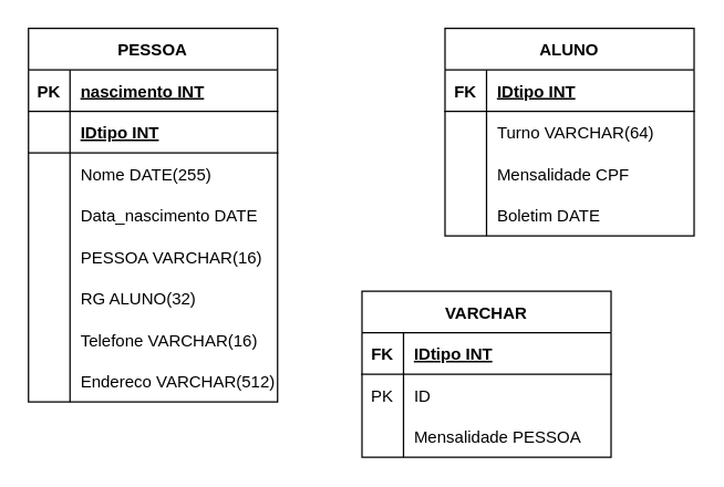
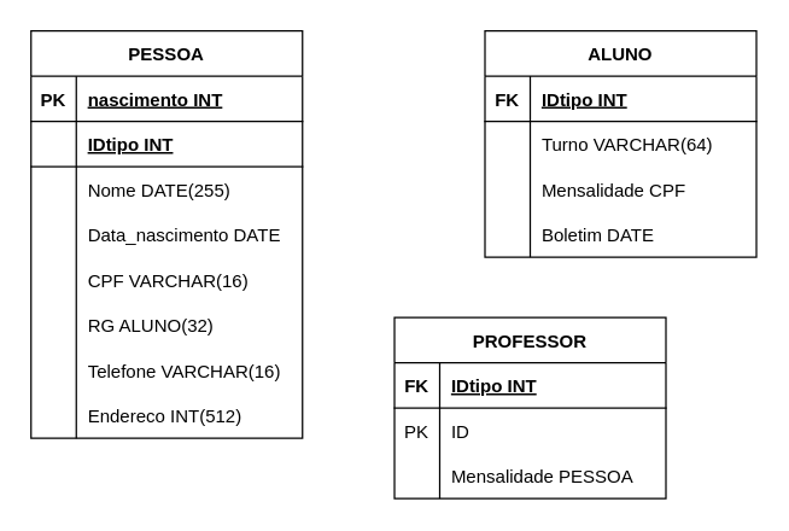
  <mxCell id="0" />
  <mxCell id="1" parent="0" />
  <mxCell id="2" value="PESSOA" style="shape=table;startSize=30;container=1;collapsible=1;childLayout=tableLayout;fixedRows=1;rowLines=0;fontStyle=1;align=center;resizeLast=1;" vertex="1" parent="1"><mxGeometry x="20" y="20" width="180" height="270" as="geometry" /></mxCell>
  <mxCell id="3" value="" style="shape=tableRow;horizontal=0;startSize=0;swimlaneHead=0;swimlaneBody=0;fillColor=none;collapsible=0;dropTarget=0;points=[[0,0.5],[1,0.5]];portConstraint=eastwest;top=0;left=0;right=0;bottom=1;" vertex="1" parent="2"><mxGeometry y="30" width="180" height="30" as="geometry" /></mxCell>
  <mxCell id="4" value="PK" style="shape=partialRectangle;connectable=0;fillColor=none;top=0;left=0;bottom=0;right=0;fontStyle=1;overflow=hidden;" vertex="1" parent="3"><mxGeometry width="30" height="30" as="geometry"><mxRectangle width="30" height="30" as="alternateBounds" /></mxGeometry></mxCell>
  <mxCell id="5" value="nascimento INT" style="shape=partialRectangle;connectable=0;fillColor=none;top=0;left=0;bottom=0;right=0;align=left;spacingLeft=6;fontStyle=5;overflow=hidden;" vertex="1" parent="3"><mxGeometry x="30" width="150" height="30" as="geometry"><mxRectangle width="150" height="30" as="alternateBounds" /></mxGeometry></mxCell>
  <mxCell id="6" value="" style="shape=tableRow;horizontal=0;startSize=0;swimlaneHead=0;swimlaneBody=0;fillColor=none;collapsible=0;dropTarget=0;points=[[0,0.5],[1,0.5]];portConstraint=eastwest;top=0;left=0;right=0;bottom=1;" vertex="1" parent="2"><mxGeometry y="60" width="180" height="30" as="geometry" /></mxCell>
  <mxCell id="7" value="" style="shape=partialRectangle;connectable=0;fillColor=none;top=0;left=0;bottom=0;right=0;fontStyle=1;overflow=hidden;" vertex="1" parent="6"><mxGeometry width="30" height="30" as="geometry"><mxRectangle width="30" height="30" as="alternateBounds" /></mxGeometry></mxCell>
  <mxCell id="8" value="IDtipo INT" style="shape=partialRectangle;connectable=0;fillColor=none;top=0;left=0;bottom=0;right=0;align=left;spacingLeft=6;fontStyle=5;overflow=hidden;" vertex="1" parent="6"><mxGeometry x="30" width="150" height="30" as="geometry"><mxRectangle width="150" height="30" as="alternateBounds" /></mxGeometry></mxCell>
  <mxCell id="9" value="" style="shape=tableRow;horizontal=0;startSize=0;swimlaneHead=0;swimlaneBody=0;fillColor=none;collapsible=0;dropTarget=0;points=[[0,0.5],[1,0.5]];portConstraint=eastwest;top=0;left=0;right=0;bottom=0;" vertex="1" parent="2"><mxGeometry y="90" width="180" height="30" as="geometry" /></mxCell>
  <mxCell id="10" value="" style="shape=partialRectangle;connectable=0;fillColor=none;top=0;left=0;bottom=0;right=0;editable=1;overflow=hidden;" vertex="1" parent="9"><mxGeometry width="30" height="30" as="geometry"><mxRectangle width="30" height="30" as="alternateBounds" /></mxGeometry></mxCell>
  <mxCell id="11" value="Nome DATE(255)" style="shape=partialRectangle;connectable=0;fillColor=none;top=0;left=0;bottom=0;right=0;align=left;spacingLeft=6;overflow=hidden;" vertex="1" parent="9"><mxGeometry x="30" width="150" height="30" as="geometry"><mxRectangle width="150" height="30" as="alternateBounds" /></mxGeometry></mxCell>
  <mxCell id="12" value="" style="shape=tableRow;horizontal=0;startSize=0;swimlaneHead=0;swimlaneBody=0;fillColor=none;collapsible=0;dropTarget=0;points=[[0,0.5],[1,0.5]];portConstraint=eastwest;top=0;left=0;right=0;bottom=0;" vertex="1" parent="2"><mxGeometry y="120" width="180" height="30" as="geometry" /></mxCell>
  <mxCell id="13" value="" style="shape=partialRectangle;connectable=0;fillColor=none;top=0;left=0;bottom=0;right=0;editable=1;overflow=hidden;" vertex="1" parent="12"><mxGeometry width="30" height="30" as="geometry"><mxRectangle width="30" height="30" as="alternateBounds" /></mxGeometry></mxCell>
  <mxCell id="14" value="Data_nascimento DATE" style="shape=partialRectangle;connectable=0;fillColor=none;top=0;left=0;bottom=0;right=0;align=left;spacingLeft=6;overflow=hidden;" vertex="1" parent="12"><mxGeometry x="30" width="150" height="30" as="geometry"><mxRectangle width="150" height="30" as="alternateBounds" /></mxGeometry></mxCell>
  <mxCell id="15" value="" style="shape=tableRow;horizontal=0;startSize=0;swimlaneHead=0;swimlaneBody=0;fillColor=none;collapsible=0;dropTarget=0;points=[[0,0.5],[1,0.5]];portConstraint=eastwest;top=0;left=0;right=0;bottom=0;" vertex="1" parent="2"><mxGeometry y="150" width="180" height="30" as="geometry" /></mxCell>
  <mxCell id="16" value="" style="shape=partialRectangle;connectable=0;fillColor=none;top=0;left=0;bottom=0;right=0;editable=1;overflow=hidden;" vertex="1" parent="15"><mxGeometry width="30" height="30" as="geometry"><mxRectangle width="30" height="30" as="alternateBounds" /></mxGeometry></mxCell>
- <mxCell id="17" value="PESSOA VARCHAR(16)" style="shape=partialRectangle;connectable=0;fillColor=none;top=0;left=0;bottom=0;right=0;align=left;spacingLeft=6;overflow=hidden;" vertex="1" parent="15"><mxGeometry x="30" width="150" height="30" as="geometry"><mxRectangle width="150" height="30" as="alternateBounds" /></mxGeometry></mxCell>
+ <mxCell id="17" value="CPF VARCHAR(16)" style="shape=partialRectangle;connectable=0;fillColor=none;top=0;left=0;bottom=0;right=0;align=left;spacingLeft=6;overflow=hidden;" vertex="1" parent="15"><mxGeometry x="30" width="150" height="30" as="geometry"><mxRectangle width="150" height="30" as="alternateBounds" /></mxGeometry></mxCell>
  <mxCell id="18" value="" style="shape=tableRow;horizontal=0;startSize=0;swimlaneHead=0;swimlaneBody=0;fillColor=none;collapsible=0;dropTarget=0;points=[[0,0.5],[1,0.5]];portConstraint=eastwest;top=0;left=0;right=0;bottom=0;" vertex="1" parent="2"><mxGeometry y="180" width="180" height="30" as="geometry" /></mxCell>
  <mxCell id="19" value="" style="shape=partialRectangle;connectable=0;fillColor=none;top=0;left=0;bottom=0;right=0;editable=1;overflow=hidden;" vertex="1" parent="18"><mxGeometry width="30" height="30" as="geometry"><mxRectangle width="30" height="30" as="alternateBounds" /></mxGeometry></mxCell>
  <mxCell id="20" value="RG ALUNO(32)" style="shape=partialRectangle;connectable=0;fillColor=none;top=0;left=0;bottom=0;right=0;align=left;spacingLeft=6;overflow=hidden;" vertex="1" parent="18"><mxGeometry x="30" width="150" height="30" as="geometry"><mxRectangle width="150" height="30" as="alternateBounds" /></mxGeometry></mxCell>
  <mxCell id="21" value="" style="shape=tableRow;horizontal=0;startSize=0;swimlaneHead=0;swimlaneBody=0;fillColor=none;collapsible=0;dropTarget=0;points=[[0,0.5],[1,0.5]];portConstraint=eastwest;top=0;left=0;right=0;bottom=0;" vertex="1" parent="2"><mxGeometry y="210" width="180" height="30" as="geometry" /></mxCell>
  <mxCell id="22" value="" style="shape=partialRectangle;connectable=0;fillColor=none;top=0;left=0;bottom=0;right=0;editable=1;overflow=hidden;" vertex="1" parent="21"><mxGeometry width="30" height="30" as="geometry"><mxRectangle width="30" height="30" as="alternateBounds" /></mxGeometry></mxCell>
  <mxCell id="23" value="Telefone VARCHAR(16)" style="shape=partialRectangle;connectable=0;fillColor=none;top=0;left=0;bottom=0;right=0;align=left;spacingLeft=6;overflow=hidden;" vertex="1" parent="21"><mxGeometry x="30" width="150" height="30" as="geometry"><mxRectangle width="150" height="30" as="alternateBounds" /></mxGeometry></mxCell>
  <mxCell id="24" value="" style="shape=tableRow;horizontal=0;startSize=0;swimlaneHead=0;swimlaneBody=0;fillColor=none;collapsible=0;dropTarget=0;points=[[0,0.5],[1,0.5]];portConstraint=eastwest;top=0;left=0;right=0;bottom=0;" vertex="1" parent="2"><mxGeometry y="240" width="180" height="30" as="geometry" /></mxCell>
  <mxCell id="25" value="" style="shape=partialRectangle;connectable=0;fillColor=none;top=0;left=0;bottom=0;right=0;editable=1;overflow=hidden;" vertex="1" parent="24"><mxGeometry width="30" height="30" as="geometry"><mxRectangle width="30" height="30" as="alternateBounds" /></mxGeometry></mxCell>
- <mxCell id="26" value="Endereco VARCHAR(512)" style="shape=partialRectangle;connectable=0;fillColor=none;top=0;left=0;bottom=0;right=0;align=left;spacingLeft=6;overflow=hidden;" vertex="1" parent="24"><mxGeometry x="30" width="150" height="30" as="geometry"><mxRectangle width="150" height="30" as="alternateBounds" /></mxGeometry></mxCell>
+ <mxCell id="26" value="Endereco INT(512)" style="shape=partialRectangle;connectable=0;fillColor=none;top=0;left=0;bottom=0;right=0;align=left;spacingLeft=6;overflow=hidden;" vertex="1" parent="24"><mxGeometry x="30" width="150" height="30" as="geometry"><mxRectangle width="150" height="30" as="alternateBounds" /></mxGeometry></mxCell>
  <mxCell id="27" value="ALUNO" style="shape=table;startSize=30;container=1;collapsible=1;childLayout=tableLayout;fixedRows=1;rowLines=0;fontStyle=1;align=center;resizeLast=1;" vertex="1" parent="1"><mxGeometry x="321" y="20" width="180" height="150" as="geometry" /></mxCell>
  <mxCell id="28" value="" style="shape=tableRow;horizontal=0;startSize=0;swimlaneHead=0;swimlaneBody=0;fillColor=none;collapsible=0;dropTarget=0;points=[[0,0.5],[1,0.5]];portConstraint=eastwest;top=0;left=0;right=0;bottom=1;" vertex="1" parent="27"><mxGeometry y="30" width="180" height="30" as="geometry" /></mxCell>
  <mxCell id="29" value="FK" style="shape=partialRectangle;connectable=0;fillColor=none;top=0;left=0;bottom=0;right=0;fontStyle=1;overflow=hidden;" vertex="1" parent="28"><mxGeometry width="30" height="30" as="geometry"><mxRectangle width="30" height="30" as="alternateBounds" /></mxGeometry></mxCell>
  <mxCell id="30" value="IDtipo INT" style="shape=partialRectangle;connectable=0;fillColor=none;top=0;left=0;bottom=0;right=0;align=left;spacingLeft=6;fontStyle=5;overflow=hidden;" vertex="1" parent="28"><mxGeometry x="30" width="150" height="30" as="geometry"><mxRectangle width="150" height="30" as="alternateBounds" /></mxGeometry></mxCell>
  <mxCell id="31" value="" style="shape=tableRow;horizontal=0;startSize=0;swimlaneHead=0;swimlaneBody=0;fillColor=none;collapsible=0;dropTarget=0;points=[[0,0.5],[1,0.5]];portConstraint=eastwest;top=0;left=0;right=0;bottom=0;" vertex="1" parent="27"><mxGeometry y="60" width="180" height="30" as="geometry" /></mxCell>
  <mxCell id="32" value="" style="shape=partialRectangle;connectable=0;fillColor=none;top=0;left=0;bottom=0;right=0;editable=1;overflow=hidden;" vertex="1" parent="31"><mxGeometry width="30" height="30" as="geometry"><mxRectangle width="30" height="30" as="alternateBounds" /></mxGeometry></mxCell>
  <mxCell id="33" value="Turno VARCHAR(64)" style="shape=partialRectangle;connectable=0;fillColor=none;top=0;left=0;bottom=0;right=0;align=left;spacingLeft=6;overflow=hidden;" vertex="1" parent="31"><mxGeometry x="30" width="150" height="30" as="geometry"><mxRectangle width="150" height="30" as="alternateBounds" /></mxGeometry></mxCell>
  <mxCell id="34" value="" style="shape=tableRow;horizontal=0;startSize=0;swimlaneHead=0;swimlaneBody=0;fillColor=none;collapsible=0;dropTarget=0;points=[[0,0.5],[1,0.5]];portConstraint=eastwest;top=0;left=0;right=0;bottom=0;" vertex="1" parent="27"><mxGeometry y="90" width="180" height="30" as="geometry" /></mxCell>
  <mxCell id="35" value="" style="shape=partialRectangle;connectable=0;fillColor=none;top=0;left=0;bottom=0;right=0;editable=1;overflow=hidden;" vertex="1" parent="34"><mxGeometry width="30" height="30" as="geometry"><mxRectangle width="30" height="30" as="alternateBounds" /></mxGeometry></mxCell>
  <mxCell id="36" value="Mensalidade CPF" style="shape=partialRectangle;connectable=0;fillColor=none;top=0;left=0;bottom=0;right=0;align=left;spacingLeft=6;overflow=hidden;" vertex="1" parent="34"><mxGeometry x="30" width="150" height="30" as="geometry"><mxRectangle width="150" height="30" as="alternateBounds" /></mxGeometry></mxCell>
  <mxCell id="37" value="" style="shape=tableRow;horizontal=0;startSize=0;swimlaneHead=0;swimlaneBody=0;fillColor=none;collapsible=0;dropTarget=0;points=[[0,0.5],[1,0.5]];portConstraint=eastwest;top=0;left=0;right=0;bottom=0;" vertex="1" parent="27"><mxGeometry y="120" width="180" height="30" as="geometry" /></mxCell>
  <mxCell id="38" value="" style="shape=partialRectangle;connectable=0;fillColor=none;top=0;left=0;bottom=0;right=0;editable=1;overflow=hidden;" vertex="1" parent="37"><mxGeometry width="30" height="30" as="geometry"><mxRectangle width="30" height="30" as="alternateBounds" /></mxGeometry></mxCell>
  <mxCell id="39" value="Boletim DATE" style="shape=partialRectangle;connectable=0;fillColor=none;top=0;left=0;bottom=0;right=0;align=left;spacingLeft=6;overflow=hidden;" vertex="1" parent="37"><mxGeometry x="30" width="150" height="30" as="geometry"><mxRectangle width="150" height="30" as="alternateBounds" /></mxGeometry></mxCell>
- <mxCell id="40" value="VARCHAR" style="shape=table;startSize=30;container=1;collapsible=1;childLayout=tableLayout;fixedRows=1;rowLines=0;fontStyle=1;align=center;resizeLast=1;" vertex="1" parent="1"><mxGeometry x="261" y="210" width="180" height="120" as="geometry" /></mxCell>
+ <mxCell id="40" value="PROFESSOR" style="shape=table;startSize=30;container=1;collapsible=1;childLayout=tableLayout;fixedRows=1;rowLines=0;fontStyle=1;align=center;resizeLast=1;" vertex="1" parent="1"><mxGeometry x="261" y="210" width="180" height="120" as="geometry" /></mxCell>
  <mxCell id="41" value="" style="shape=tableRow;horizontal=0;startSize=0;swimlaneHead=0;swimlaneBody=0;fillColor=none;collapsible=0;dropTarget=0;points=[[0,0.5],[1,0.5]];portConstraint=eastwest;top=0;left=0;right=0;bottom=1;" vertex="1" parent="40"><mxGeometry y="30" width="180" height="30" as="geometry" /></mxCell>
  <mxCell id="42" value="FK" style="shape=partialRectangle;connectable=0;fillColor=none;top=0;left=0;bottom=0;right=0;fontStyle=1;overflow=hidden;" vertex="1" parent="41"><mxGeometry width="30" height="30" as="geometry"><mxRectangle width="30" height="30" as="alternateBounds" /></mxGeometry></mxCell>
  <mxCell id="43" value="IDtipo INT" style="shape=partialRectangle;connectable=0;fillColor=none;top=0;left=0;bottom=0;right=0;align=left;spacingLeft=6;fontStyle=5;overflow=hidden;" vertex="1" parent="41"><mxGeometry x="30" width="150" height="30" as="geometry"><mxRectangle width="150" height="30" as="alternateBounds" /></mxGeometry></mxCell>
  <mxCell id="44" value="" style="shape=tableRow;horizontal=0;startSize=0;swimlaneHead=0;swimlaneBody=0;fillColor=none;collapsible=0;dropTarget=0;points=[[0,0.5],[1,0.5]];portConstraint=eastwest;top=0;left=0;right=0;bottom=0;" vertex="1" parent="40"><mxGeometry y="60" width="180" height="30" as="geometry" /></mxCell>
  <mxCell id="45" value="PK" style="shape=partialRectangle;connectable=0;fillColor=none;top=0;left=0;bottom=0;right=0;editable=1;overflow=hidden;" vertex="1" parent="44"><mxGeometry width="30" height="30" as="geometry"><mxRectangle width="30" height="30" as="alternateBounds" /></mxGeometry></mxCell>
  <mxCell id="46" value="ID" style="shape=partialRectangle;connectable=0;fillColor=none;top=0;left=0;bottom=0;right=0;align=left;spacingLeft=6;overflow=hidden;" vertex="1" parent="44"><mxGeometry x="30" width="150" height="30" as="geometry"><mxRectangle width="150" height="30" as="alternateBounds" /></mxGeometry></mxCell>
  <mxCell id="47" value="" style="shape=tableRow;horizontal=0;startSize=0;swimlaneHead=0;swimlaneBody=0;fillColor=none;collapsible=0;dropTarget=0;points=[[0,0.5],[1,0.5]];portConstraint=eastwest;top=0;left=0;right=0;bottom=0;" vertex="1" parent="40"><mxGeometry y="90" width="180" height="30" as="geometry" /></mxCell>
  <mxCell id="48" value="" style="shape=partialRectangle;connectable=0;fillColor=none;top=0;left=0;bottom=0;right=0;editable=1;overflow=hidden;" vertex="1" parent="47"><mxGeometry width="30" height="30" as="geometry"><mxRectangle width="30" height="30" as="alternateBounds" /></mxGeometry></mxCell>
  <mxCell id="49" value="Mensalidade PESSOA" style="shape=partialRectangle;connectable=0;fillColor=none;top=0;left=0;bottom=0;right=0;align=left;spacingLeft=6;overflow=hidden;" vertex="1" parent="47"><mxGeometry x="30" width="150" height="30" as="geometry"><mxRectangle width="150" height="30" as="alternateBounds" /></mxGeometry></mxCell>
